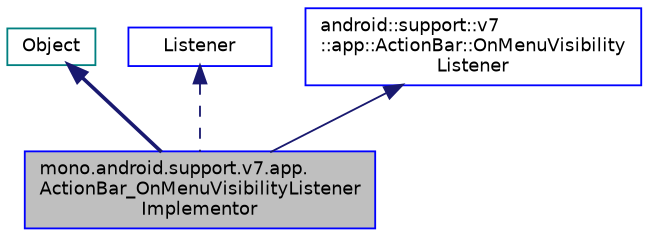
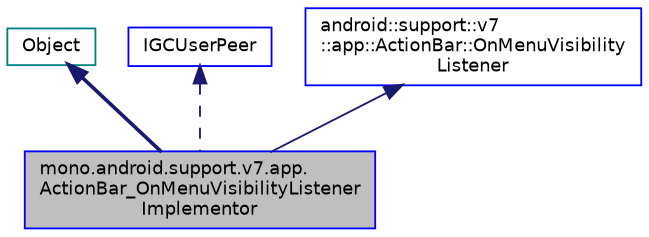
  digraph {
    node [color=blue fillcolor=white fontname=Helvetica fontsize=10 shape=record style=filled]
    edge [color=midnightblue dir=back fontname=Helvetica fontsize=10 labelfontname=Helvetica labelfontsize=10]
    n1 [fillcolor=grey75 fontcolor=black height=0.2 label="mono.android.support.v7.app.\lActionBar_OnMenuVisibilityListener\lImplementor" width=0.4]
    n2 [color=teal height=0.2 label=Object width=0.4]
-   n3 [height=0.2 label=Listener width=0.4]
+   n3 [height=0.2 label=IGCUserPeer width=0.4]
    n4 [height=0.2 label="android::support::v7\l::app::ActionBar::OnMenuVisibility\lListener" width=0.4]
    n2 -> n1 [style=bold]
    n3 -> n1 [style=dashed]
    n4 -> n1 [style=solid]
  }
